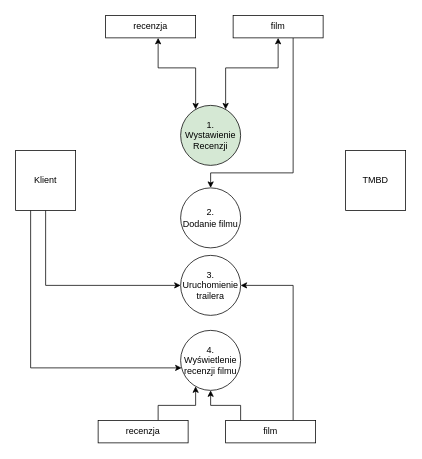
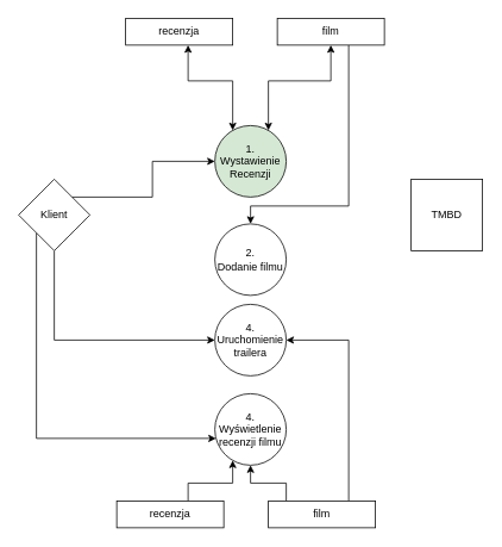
  <mxCell id="0" />
  <mxCell id="1" parent="0" />
+ <mxCell id="2" style="edgeStyle=orthogonalEdgeStyle;rounded=0;orthogonalLoop=1;jettySize=auto;html=1;" edge="1" parent="1" source="5" target="9"><mxGeometry relative="1" as="geometry"><Array as="points"><mxPoint x="170" y="220" /><mxPoint x="170" y="180" /></Array></mxGeometry></mxCell>
  <mxCell id="3" style="edgeStyle=orthogonalEdgeStyle;rounded=0;orthogonalLoop=1;jettySize=auto;html=1;" edge="1" parent="1" source="5" target="13"><mxGeometry relative="1" as="geometry"><Array as="points"><mxPoint x="60" y="380" /></Array></mxGeometry></mxCell>
  <mxCell id="4" style="edgeStyle=orthogonalEdgeStyle;rounded=0;orthogonalLoop=1;jettySize=auto;html=1;" edge="1" parent="1" source="5" target="16"><mxGeometry relative="1" as="geometry"><Array as="points"><mxPoint x="40" y="490" /></Array></mxGeometry></mxCell>
- <mxCell id="5" value="Klient" style="whiteSpace=wrap;html=1;aspect=fixed;" vertex="1" parent="1"><mxGeometry x="20" y="200" width="80" height="80" as="geometry" /></mxCell>
+ <mxCell id="5" value="Klient" style="rhombus;whiteSpace=wrap;html=1;aspect=fixed;" vertex="1" parent="1"><mxGeometry x="20" y="200" width="80" height="80" as="geometry" /></mxCell>
  <mxCell id="6" value="TMBD" style="whiteSpace=wrap;html=1;aspect=fixed;" vertex="1" parent="1"><mxGeometry x="460" y="200" width="80" height="80" as="geometry" /></mxCell>
  <mxCell id="7" value="" style="edgeStyle=orthogonalEdgeStyle;rounded=0;orthogonalLoop=1;jettySize=auto;html=1;startArrow=classic;startFill=1;" edge="1" parent="1" source="9" target="17"><mxGeometry relative="1" as="geometry"><Array as="points"><mxPoint x="260" y="90" /><mxPoint x="210" y="90" /></Array></mxGeometry></mxCell>
  <mxCell id="8" style="edgeStyle=orthogonalEdgeStyle;rounded=0;orthogonalLoop=1;jettySize=auto;html=1;startArrow=classic;startFill=1;" edge="1" parent="1" source="9" target="18"><mxGeometry relative="1" as="geometry"><Array as="points"><mxPoint x="300" y="90" /><mxPoint x="370" y="90" /></Array></mxGeometry></mxCell>
  <mxCell id="9" value="1.&lt;br&gt;Wystawienie Recenzji" style="ellipse;whiteSpace=wrap;html=1;aspect=fixed;fillColor=#d5e8d4;" vertex="1" parent="1"><mxGeometry x="240" y="140" width="80" height="80" as="geometry" /></mxCell>
  <mxCell id="10" style="edgeStyle=orthogonalEdgeStyle;rounded=0;orthogonalLoop=1;jettySize=auto;html=1;" edge="1" parent="1" source="18" target="11"><mxGeometry relative="1" as="geometry"><mxPoint x="350" y="260" as="sourcePoint" /><Array as="points"><mxPoint x="390" y="230" /><mxPoint x="280" y="230" /></Array></mxGeometry></mxCell>
  <mxCell id="11" value="2.&lt;br&gt;Dodanie filmu" style="ellipse;whiteSpace=wrap;html=1;aspect=fixed;" vertex="1" parent="1"><mxGeometry x="240" y="250" width="80" height="80" as="geometry" /></mxCell>
  <mxCell id="12" style="edgeStyle=orthogonalEdgeStyle;rounded=0;orthogonalLoop=1;jettySize=auto;html=1;" edge="1" parent="1" source="20" target="13"><mxGeometry relative="1" as="geometry"><mxPoint x="450" y="460" as="targetPoint" /><Array as="points"><mxPoint x="390" y="380" /></Array></mxGeometry></mxCell>
- <mxCell id="13" value="3. Uruchomienie trailera" style="ellipse;whiteSpace=wrap;html=1;aspect=fixed;" vertex="1" parent="1"><mxGeometry x="240" y="340" width="80" height="80" as="geometry" /></mxCell>
+ <mxCell id="13" value="4. Uruchomienie trailera" style="ellipse;whiteSpace=wrap;html=1;aspect=fixed;" vertex="1" parent="1"><mxGeometry x="240" y="340" width="80" height="80" as="geometry" /></mxCell>
  <mxCell id="14" style="edgeStyle=orthogonalEdgeStyle;rounded=0;orthogonalLoop=1;jettySize=auto;html=1;" edge="1" parent="1" source="19" target="16"><mxGeometry relative="1" as="geometry"><mxPoint x="250" y="610" as="sourcePoint" /><Array as="points"><mxPoint x="210" y="540" /><mxPoint x="260" y="540" /></Array></mxGeometry></mxCell>
  <mxCell id="15" style="edgeStyle=orthogonalEdgeStyle;rounded=0;orthogonalLoop=1;jettySize=auto;html=1;" edge="1" parent="1" source="20" target="16"><mxGeometry relative="1" as="geometry"><mxPoint x="260" y="630" as="sourcePoint" /><Array as="points"><mxPoint x="320" y="540" /><mxPoint x="280" y="540" /></Array></mxGeometry></mxCell>
  <mxCell id="16" value="4. Wyświetlenie recenzji filmu" style="ellipse;whiteSpace=wrap;html=1;aspect=fixed;" vertex="1" parent="1"><mxGeometry x="240" y="440" width="80" height="80" as="geometry" /></mxCell>
  <mxCell id="17" value="recenzja" style="whiteSpace=wrap;html=1;" vertex="1" parent="1"><mxGeometry x="140" y="20" width="120" height="30" as="geometry" /></mxCell>
  <mxCell id="18" value="film" style="whiteSpace=wrap;html=1;" vertex="1" parent="1"><mxGeometry x="310" y="20" width="120" height="30" as="geometry" /></mxCell>
  <mxCell id="19" value="recenzja" style="whiteSpace=wrap;html=1;" vertex="1" parent="1"><mxGeometry x="130" y="560" width="120" height="30" as="geometry" /></mxCell>
  <mxCell id="20" value="film" style="whiteSpace=wrap;html=1;" vertex="1" parent="1"><mxGeometry x="300" y="560" width="120" height="30" as="geometry" /></mxCell>
